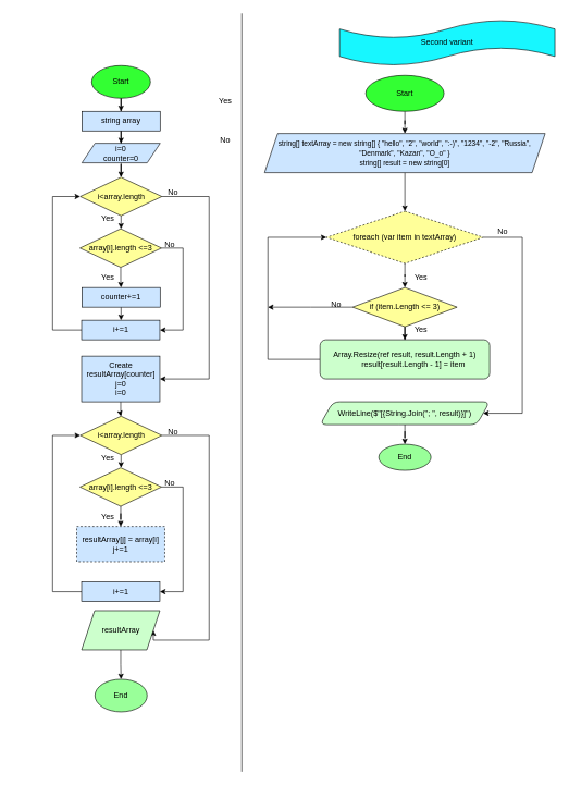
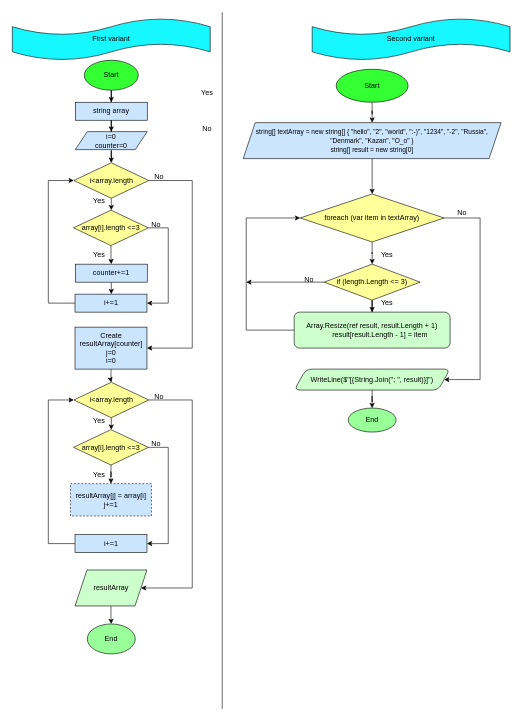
  <mxCell id="0" />
  <mxCell id="1" parent="0" />
  <mxCell id="2" value="" style="edgeStyle=orthogonalEdgeStyle;rounded=0;orthogonalLoop=1;jettySize=auto;html=1;" edge="1" parent="1" source="3" target="7"><mxGeometry relative="1" as="geometry" /></mxCell>
  <mxCell id="3" value="Start" style="ellipse;whiteSpace=wrap;html=1;fillColor=#33FF33;" vertex="1" parent="1"><mxGeometry x="140" y="100" width="90" height="50" as="geometry" /></mxCell>
+ <mxCell id="4" value="First variant" style="shape=tape;whiteSpace=wrap;html=1;fillColor=#17F7FF;" vertex="1" parent="1"><mxGeometry x="20" y="30" width="330" height="70" as="geometry" /></mxCell>
  <mxCell id="5" value="Second variant" style="shape=tape;whiteSpace=wrap;html=1;fillColor=#17F7FF;" vertex="1" parent="1"><mxGeometry x="520" y="30" width="330" height="70" as="geometry" /></mxCell>
  <mxCell id="6" value="" style="edgeStyle=orthogonalEdgeStyle;rounded=0;orthogonalLoop=1;jettySize=auto;html=1;" edge="1" parent="1" source="7" target="9"><mxGeometry relative="1" as="geometry" /></mxCell>
  <mxCell id="7" value="string array" style="whiteSpace=wrap;html=1;fillColor=#CCE5FF;" vertex="1" parent="1"><mxGeometry x="125" y="170" width="120" height="30" as="geometry" /></mxCell>
  <mxCell id="8" value="" style="edgeStyle=orthogonalEdgeStyle;rounded=0;orthogonalLoop=1;jettySize=auto;html=1;" edge="1" parent="1" source="9" target="13"><mxGeometry relative="1" as="geometry" /></mxCell>
  <mxCell id="9" value="i=0&lt;br&gt;counter=0" style="shape=parallelogram;perimeter=parallelogramPerimeter;whiteSpace=wrap;html=1;fixedSize=1;fillColor=#CCE5FF;" vertex="1" parent="1"><mxGeometry x="125" y="219" width="120" height="30" as="geometry" /></mxCell>
  <mxCell id="10" value="" style="edgeStyle=orthogonalEdgeStyle;rounded=0;orthogonalLoop=1;jettySize=auto;html=1;" edge="1" parent="1" source="13" target="15"><mxGeometry relative="1" as="geometry" /></mxCell>
  <mxCell id="11" style="edgeStyle=orthogonalEdgeStyle;rounded=0;orthogonalLoop=1;jettySize=auto;html=1;entryX=1;entryY=0.5;entryDx=0;entryDy=0;exitX=1;exitY=0.5;exitDx=0;exitDy=0;" edge="1" parent="1" source="15" target="19"><mxGeometry relative="1" as="geometry"><Array as="points"><mxPoint x="280" y="380" /><mxPoint x="280" y="505" /></Array></mxGeometry></mxCell>
  <mxCell id="12" style="edgeStyle=orthogonalEdgeStyle;rounded=0;orthogonalLoop=1;jettySize=auto;html=1;exitX=1;exitY=0.5;exitDx=0;exitDy=0;entryX=1;entryY=0.5;entryDx=0;entryDy=0;" edge="1" parent="1" source="13" target="26"><mxGeometry relative="1" as="geometry"><mxPoint x="260" y="590" as="targetPoint" /><Array as="points"><mxPoint x="320" y="301" /><mxPoint x="320" y="580" /></Array></mxGeometry></mxCell>
  <mxCell id="13" value="i&amp;lt;array.length" style="rhombus;whiteSpace=wrap;html=1;fillColor=#FFFF99;" vertex="1" parent="1"><mxGeometry x="122.5" y="271" width="125" height="59" as="geometry" /></mxCell>
  <mxCell id="14" value="" style="edgeStyle=orthogonalEdgeStyle;rounded=0;orthogonalLoop=1;jettySize=auto;html=1;" edge="1" parent="1" source="15" target="17"><mxGeometry relative="1" as="geometry" /></mxCell>
  <mxCell id="15" value="array[i].length &amp;lt;=3" style="rhombus;whiteSpace=wrap;html=1;fillColor=#FFFF99;" vertex="1" parent="1"><mxGeometry x="122" y="350" width="125" height="59" as="geometry" /></mxCell>
  <mxCell id="16" value="" style="edgeStyle=orthogonalEdgeStyle;rounded=0;orthogonalLoop=1;jettySize=auto;html=1;" edge="1" parent="1" source="17" target="19"><mxGeometry relative="1" as="geometry" /></mxCell>
  <mxCell id="17" value="counter+=1" style="whiteSpace=wrap;html=1;fillColor=#CCE5FF;" vertex="1" parent="1"><mxGeometry x="125" y="440" width="120" height="30" as="geometry" /></mxCell>
  <mxCell id="18" style="edgeStyle=orthogonalEdgeStyle;rounded=0;orthogonalLoop=1;jettySize=auto;html=1;entryX=0;entryY=0.5;entryDx=0;entryDy=0;exitX=0;exitY=0.5;exitDx=0;exitDy=0;" edge="1" parent="1" source="19" target="13"><mxGeometry relative="1" as="geometry"><Array as="points"><mxPoint x="80" y="505" /><mxPoint x="80" y="301" /></Array></mxGeometry></mxCell>
  <mxCell id="19" value="i+=1" style="whiteSpace=wrap;html=1;fillColor=#CCE5FF;" vertex="1" parent="1"><mxGeometry x="124.5" y="490" width="120" height="30" as="geometry" /></mxCell>
  <mxCell id="20" value="Yes" style="text;html=1;strokeColor=none;fillColor=none;align=center;verticalAlign=middle;whiteSpace=wrap;rounded=0;" vertex="1" parent="1"><mxGeometry x="330" y="140" width="30" height="30" as="geometry" /></mxCell>
  <mxCell id="21" value="No" style="text;html=1;strokeColor=none;fillColor=none;align=center;verticalAlign=middle;whiteSpace=wrap;rounded=0;" vertex="1" parent="1"><mxGeometry x="330" y="210" width="30" height="9" as="geometry" /></mxCell>
  <mxCell id="22" value="No" style="text;html=1;strokeColor=none;fillColor=none;align=center;verticalAlign=middle;whiteSpace=wrap;rounded=0;" vertex="1" parent="1"><mxGeometry x="245" y="369" width="30" height="9" as="geometry" /></mxCell>
  <mxCell id="23" value="Yes" style="text;html=1;strokeColor=none;fillColor=none;align=center;verticalAlign=middle;whiteSpace=wrap;rounded=0;" vertex="1" parent="1"><mxGeometry x="150" y="330" width="30" height="10" as="geometry" /></mxCell>
  <mxCell id="24" value="Yes" style="text;html=1;strokeColor=none;fillColor=none;align=center;verticalAlign=middle;whiteSpace=wrap;rounded=0;" vertex="1" parent="1"><mxGeometry x="150" y="420" width="30" height="10" as="geometry" /></mxCell>
  <mxCell id="25" style="edgeStyle=orthogonalEdgeStyle;rounded=0;orthogonalLoop=1;jettySize=auto;html=1;entryX=0.5;entryY=0;entryDx=0;entryDy=0;" edge="1" parent="1" source="26" target="31"><mxGeometry relative="1" as="geometry" /></mxCell>
  <mxCell id="26" value="Create resultArray[counter]&lt;br&gt;j=0&lt;br&gt;i=0" style="rounded=0;whiteSpace=wrap;html=1;fillColor=#CCE5FF;" vertex="1" parent="1"><mxGeometry x="124.5" y="545" width="120" height="70" as="geometry" /></mxCell>
  <mxCell id="27" value="No" style="text;html=1;strokeColor=none;fillColor=none;align=center;verticalAlign=middle;whiteSpace=wrap;rounded=0;" vertex="1" parent="1"><mxGeometry x="250" y="290" width="30" height="9" as="geometry" /></mxCell>
  <mxCell id="28" value="" style="edgeStyle=orthogonalEdgeStyle;rounded=0;orthogonalLoop=1;jettySize=auto;html=1;" edge="1" source="31" target="33" parent="1"><mxGeometry relative="1" as="geometry" /></mxCell>
  <mxCell id="29" style="edgeStyle=orthogonalEdgeStyle;rounded=0;orthogonalLoop=1;jettySize=auto;html=1;entryX=1;entryY=0.5;entryDx=0;entryDy=0;exitX=1;exitY=0.5;exitDx=0;exitDy=0;" edge="1" source="33" target="36" parent="1"><mxGeometry relative="1" as="geometry"><Array as="points"><mxPoint x="280" y="746" /><mxPoint x="280" y="906" /></Array></mxGeometry></mxCell>
  <mxCell id="30" style="edgeStyle=orthogonalEdgeStyle;rounded=0;orthogonalLoop=1;jettySize=auto;html=1;exitX=1;exitY=0.5;exitDx=0;exitDy=0;entryX=1;entryY=0.5;entryDx=0;entryDy=0;" edge="1" source="31" target="42" parent="1"><mxGeometry relative="1" as="geometry"><mxPoint x="244.5" y="980" as="targetPoint" /><Array as="points"><mxPoint x="320" y="667" /><mxPoint x="320" y="980" /></Array></mxGeometry></mxCell>
  <mxCell id="31" value="i&amp;lt;array.length" style="rhombus;whiteSpace=wrap;html=1;fillColor=#FFFF99;" vertex="1" parent="1"><mxGeometry x="122.5" y="637" width="125" height="59" as="geometry" /></mxCell>
  <mxCell id="32" value="" style="edgeStyle=orthogonalEdgeStyle;rounded=0;orthogonalLoop=1;jettySize=auto;html=1;" edge="1" source="33" target="34" parent="1"><mxGeometry relative="1" as="geometry" /></mxCell>
  <mxCell id="33" value="array[i].length &amp;lt;=3" style="rhombus;whiteSpace=wrap;html=1;fillColor=#FFFF99;" vertex="1" parent="1"><mxGeometry x="122" y="716" width="125" height="59" as="geometry" /></mxCell>
  <mxCell id="34" value="resultArray[j] = array[i]&lt;br&gt;j+=1" style="whiteSpace=wrap;html=1;fillColor=#CCE5FF;dashed=1;" vertex="1" parent="1"><mxGeometry x="117" y="806" width="135" height="54" as="geometry" /></mxCell>
  <mxCell id="35" style="edgeStyle=orthogonalEdgeStyle;rounded=0;orthogonalLoop=1;jettySize=auto;html=1;entryX=0;entryY=0.5;entryDx=0;entryDy=0;exitX=0;exitY=0.5;exitDx=0;exitDy=0;" edge="1" source="36" target="31" parent="1"><mxGeometry relative="1" as="geometry"><Array as="points"><mxPoint x="80" y="906" /><mxPoint x="80" y="667" /></Array></mxGeometry></mxCell>
  <mxCell id="36" value="i+=1" style="whiteSpace=wrap;html=1;fillColor=#CCE5FF;" vertex="1" parent="1"><mxGeometry x="124.5" y="891" width="120" height="30" as="geometry" /></mxCell>
  <mxCell id="37" value="No" style="text;html=1;strokeColor=none;fillColor=none;align=center;verticalAlign=middle;whiteSpace=wrap;rounded=0;" vertex="1" parent="1"><mxGeometry x="245" y="735" width="30" height="9" as="geometry" /></mxCell>
  <mxCell id="38" value="Yes" style="text;html=1;strokeColor=none;fillColor=none;align=center;verticalAlign=middle;whiteSpace=wrap;rounded=0;" vertex="1" parent="1"><mxGeometry x="150" y="696" width="30" height="10" as="geometry" /></mxCell>
  <mxCell id="39" value="Yes" style="text;html=1;strokeColor=none;fillColor=none;align=center;verticalAlign=middle;whiteSpace=wrap;rounded=0;" vertex="1" parent="1"><mxGeometry x="150" y="786" width="30" height="10" as="geometry" /></mxCell>
  <mxCell id="40" value="No" style="text;html=1;strokeColor=none;fillColor=none;align=center;verticalAlign=middle;whiteSpace=wrap;rounded=0;" vertex="1" parent="1"><mxGeometry x="250" y="656" width="30" height="9" as="geometry" /></mxCell>
  <mxCell id="41" value="" style="edgeStyle=orthogonalEdgeStyle;rounded=0;orthogonalLoop=1;jettySize=auto;html=1;" edge="1" parent="1" source="42" target="43"><mxGeometry relative="1" as="geometry" /></mxCell>
- <mxCell id="42" value="resultArray" style="shape=parallelogram;perimeter=parallelogramPerimeter;whiteSpace=wrap;html=1;fixedSize=1;fillColor=#CCFFCC;" vertex="1" parent="1"><mxGeometry x="124.5" y="935" width="120" height="60" as="geometry" /></mxCell>
+ <mxCell id="42" value="resultArray" style="shape=parallelogram;perimeter=parallelogramPerimeter;whiteSpace=wrap;html=1;fixedSize=1;fillColor=#CCFFCC;" vertex="1" parent="1"><mxGeometry x="124.5" y="950" width="120" height="60" as="geometry" /></mxCell>
  <mxCell id="43" value="End" style="ellipse;whiteSpace=wrap;html=1;fillColor=#99FF99;" vertex="1" parent="1"><mxGeometry x="145" y="1040" width="80" height="50" as="geometry" /></mxCell>
  <mxCell id="44" value="" style="edgeStyle=orthogonalEdgeStyle;rounded=0;orthogonalLoop=1;jettySize=auto;html=1;" edge="1" parent="1" source="45" target="47"><mxGeometry relative="1" as="geometry" /></mxCell>
  <mxCell id="45" value="Start" style="ellipse;whiteSpace=wrap;html=1;fillColor=#33FF33;" vertex="1" parent="1"><mxGeometry x="560" y="115" width="120" height="55" as="geometry" /></mxCell>
  <mxCell id="46" value="" style="edgeStyle=orthogonalEdgeStyle;rounded=0;orthogonalLoop=1;jettySize=auto;html=1;fontSize=11;" edge="1" parent="1" source="47" target="51"><mxGeometry relative="1" as="geometry" /></mxCell>
  <mxCell id="47" value="&lt;div&gt;&lt;font style=&quot;font-size: 11px;&quot;&gt;string[] textArray = new string[] { &quot;hello&quot;, &quot;2&quot;, &quot;world&quot;, &quot;:-)&quot;, &quot;1234&quot;, &quot;-2&quot;, &quot;Russia&quot;, &quot;Denmark&quot;, &quot;Kazan&quot;, &quot;O_o&quot; }&lt;/font&gt;&lt;/div&gt;&lt;div&gt;&lt;font style=&quot;font-size: 11px;&quot;&gt;string[] result = new string[0]&lt;/font&gt;&lt;/div&gt;" style="shape=parallelogram;perimeter=parallelogramPerimeter;whiteSpace=wrap;html=1;fixedSize=1;fillColor=#CCE5FF;" vertex="1" parent="1"><mxGeometry x="405" y="204" width="430" height="60" as="geometry" /></mxCell>
  <mxCell id="48" value="" style="endArrow=none;html=1;rounded=0;fontSize=11;" edge="1" parent="1"><mxGeometry width="50" height="50" relative="1" as="geometry"><mxPoint x="370" y="1181.6" as="sourcePoint" /><mxPoint x="370" as="targetPoint" y="20" /></mxGeometry></mxCell>
  <mxCell id="49" value="" style="edgeStyle=orthogonalEdgeStyle;rounded=0;orthogonalLoop=1;jettySize=auto;html=1;fontSize=11;" edge="1" parent="1" source="51" target="54"><mxGeometry relative="1" as="geometry" /></mxCell>
  <mxCell id="50" style="edgeStyle=orthogonalEdgeStyle;rounded=0;orthogonalLoop=1;jettySize=auto;html=1;entryX=1;entryY=0.5;entryDx=0;entryDy=0;fontSize=11;exitX=1;exitY=0.5;exitDx=0;exitDy=0;" edge="1" parent="1" source="51" target="58"><mxGeometry relative="1" as="geometry"><Array as="points"><mxPoint x="800" y="363" /><mxPoint x="800" y="632" /></Array></mxGeometry></mxCell>
- <mxCell id="51" value="foreach (var item in textArray)" style="rhombus;whiteSpace=wrap;html=1;fillColor=#FFFF99;dashed=1;" vertex="1" parent="1"><mxGeometry x="500" y="323" width="240" height="80" as="geometry" /></mxCell>
+ <mxCell id="51" value="foreach (var item in textArray)" style="rhombus;whiteSpace=wrap;html=1;fillColor=#FFFF99;" vertex="1" parent="1"><mxGeometry x="500" y="323" width="240" height="80" as="geometry" /></mxCell>
  <mxCell id="52" value="" style="edgeStyle=orthogonalEdgeStyle;rounded=0;orthogonalLoop=1;jettySize=auto;html=1;fontSize=11;" edge="1" parent="1" source="54" target="56"><mxGeometry relative="1" as="geometry" /></mxCell>
  <mxCell id="53" style="edgeStyle=orthogonalEdgeStyle;rounded=0;orthogonalLoop=1;jettySize=auto;html=1;fontSize=11;" edge="1" parent="1" source="54"><mxGeometry relative="1" as="geometry"><mxPoint x="410" y="470" as="targetPoint" /></mxGeometry></mxCell>
- <mxCell id="54" value="if (item.Length &amp;lt;= 3)" style="rhombus;whiteSpace=wrap;html=1;fillColor=#FFFF99;" vertex="1" parent="1"><mxGeometry x="540" y="440" width="160" height="60" as="geometry" /></mxCell>
+ <mxCell id="54" value="if (length.Length &amp;lt;= 3)" style="rhombus;whiteSpace=wrap;html=1;fillColor=#FFFF99;" vertex="1" parent="1"><mxGeometry x="540" y="440" width="160" height="60" as="geometry" /></mxCell>
  <mxCell id="55" style="edgeStyle=orthogonalEdgeStyle;rounded=0;orthogonalLoop=1;jettySize=auto;html=1;entryX=0;entryY=0.5;entryDx=0;entryDy=0;fontSize=11;exitX=0;exitY=0.5;exitDx=0;exitDy=0;" edge="1" parent="1" source="56" target="51"><mxGeometry relative="1" as="geometry"><Array as="points"><mxPoint x="410" y="550" /><mxPoint x="410" y="363" /></Array></mxGeometry></mxCell>
  <mxCell id="56" value="&lt;div&gt;Array.Resize(ref result, result.Length + 1)&lt;/div&gt;&lt;div&gt;&amp;nbsp; &amp;nbsp; &amp;nbsp; &amp;nbsp; result[result.Length - 1] = item&lt;/div&gt;" style="rounded=1;whiteSpace=wrap;html=1;fillColor=#CCFFCC;" vertex="1" parent="1"><mxGeometry x="490" y="520" width="260" height="60" as="geometry" /></mxCell>
  <mxCell id="57" value="" style="edgeStyle=orthogonalEdgeStyle;rounded=0;orthogonalLoop=1;jettySize=auto;html=1;fontSize=11;" edge="1" parent="1" source="58" target="59"><mxGeometry relative="1" as="geometry" /></mxCell>
  <mxCell id="58" value="WriteLine($&quot;[{String.Join(&quot;; &quot;, result)}]&quot;)" style="shape=parallelogram;perimeter=parallelogramPerimeter;whiteSpace=wrap;html=1;fixedSize=1;rounded=1;fillColor=#CCFFCC;" vertex="1" parent="1"><mxGeometry x="490" y="615" width="260" height="35" as="geometry" /></mxCell>
  <mxCell id="59" value="End" style="ellipse;whiteSpace=wrap;html=1;rounded=1;fillColor=#99FF99;" vertex="1" parent="1"><mxGeometry x="580" y="680" width="80" height="40" as="geometry" /></mxCell>
  <mxCell id="60" value="Yes" style="text;html=1;strokeColor=none;fillColor=none;align=center;verticalAlign=middle;whiteSpace=wrap;rounded=0;" vertex="1" parent="1"><mxGeometry x="630" y="409" width="30" height="30" as="geometry" /></mxCell>
  <mxCell id="61" value="Yes" style="text;html=1;strokeColor=none;fillColor=none;align=center;verticalAlign=middle;whiteSpace=wrap;rounded=0;" vertex="1" parent="1"><mxGeometry x="630" y="490" width="30" height="30" as="geometry" /></mxCell>
  <mxCell id="62" value="No" style="text;html=1;strokeColor=none;fillColor=none;align=center;verticalAlign=middle;whiteSpace=wrap;rounded=0;" vertex="1" parent="1"><mxGeometry x="500" y="461" width="30" height="9" as="geometry" /></mxCell>
  <mxCell id="63" value="No" style="text;html=1;strokeColor=none;fillColor=none;align=center;verticalAlign=middle;whiteSpace=wrap;rounded=0;" vertex="1" parent="1"><mxGeometry x="755" y="350" width="30" height="9" as="geometry" /></mxCell>
